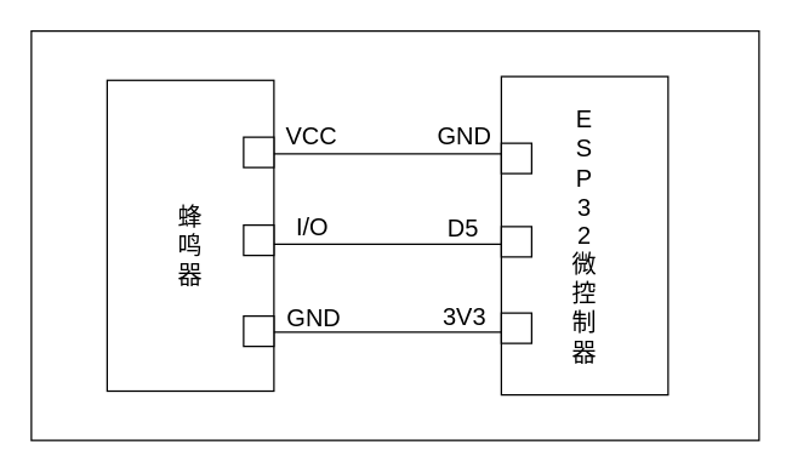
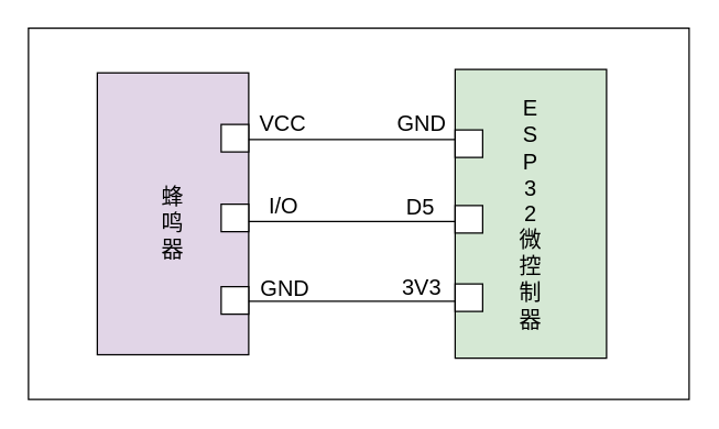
  <mxCell id="0" />
  <mxCell id="1" parent="0" />
  <mxCell id="2" value="" style="rounded=0;whiteSpace=wrap;html=1;" vertex="1" parent="1"><mxGeometry x="20" y="20" width="480" height="270" as="geometry" /></mxCell>
- <mxCell id="3" value="&lt;span style=&quot;font-size: 16px;&quot;&gt;E&lt;/span&gt;&lt;div&gt;&lt;span style=&quot;font-size: 16px;&quot;&gt;S&lt;/span&gt;&lt;/div&gt;&lt;div&gt;&lt;span style=&quot;font-size: 16px;&quot;&gt;P&lt;/span&gt;&lt;/div&gt;&lt;div&gt;&lt;span style=&quot;font-size: 16px;&quot;&gt;3&lt;/span&gt;&lt;/div&gt;&lt;div&gt;&lt;span style=&quot;font-size: 16px;&quot;&gt;2&lt;/span&gt;&lt;/div&gt;&lt;div&gt;&lt;span style=&quot;font-size: 16px;&quot;&gt;微&lt;/span&gt;&lt;/div&gt;&lt;div&gt;&lt;span style=&quot;font-size: 16px;&quot;&gt;控&lt;/span&gt;&lt;/div&gt;&lt;div&gt;&lt;span style=&quot;font-size: 16px;&quot;&gt;制&lt;/span&gt;&lt;/div&gt;&lt;div&gt;&lt;span style=&quot;font-size: 16px;&quot;&gt;器&lt;/span&gt;&lt;/div&gt;" style="rounded=0;whiteSpace=wrap;html=1;" vertex="1" parent="1"><mxGeometry x="330" y="50" width="110" height="210" as="geometry" /></mxCell>
- <mxCell id="4" value="&lt;br&gt;&lt;div&gt;&lt;div&gt;&lt;span style=&quot;font-size: 16px;&quot;&gt;蜂&lt;/span&gt;&lt;/div&gt;&lt;div&gt;&lt;span style=&quot;font-size: 16px;&quot;&gt;鸣&lt;/span&gt;&lt;/div&gt;&lt;div&gt;&lt;span style=&quot;font-size: 16px;&quot;&gt;器&lt;/span&gt;&lt;/div&gt;&lt;/div&gt;" style="rounded=0;whiteSpace=wrap;html=1;" vertex="1" parent="1"><mxGeometry x="70" y="52.5" width="110" height="205" as="geometry" /></mxCell>
+ <mxCell id="3" value="&lt;span style=&quot;font-size: 16px;&quot;&gt;E&lt;/span&gt;&lt;div&gt;&lt;span style=&quot;font-size: 16px;&quot;&gt;S&lt;/span&gt;&lt;/div&gt;&lt;div&gt;&lt;span style=&quot;font-size: 16px;&quot;&gt;P&lt;/span&gt;&lt;/div&gt;&lt;div&gt;&lt;span style=&quot;font-size: 16px;&quot;&gt;3&lt;/span&gt;&lt;/div&gt;&lt;div&gt;&lt;span style=&quot;font-size: 16px;&quot;&gt;2&lt;/span&gt;&lt;/div&gt;&lt;div&gt;&lt;span style=&quot;font-size: 16px;&quot;&gt;微&lt;/span&gt;&lt;/div&gt;&lt;div&gt;&lt;span style=&quot;font-size: 16px;&quot;&gt;控&lt;/span&gt;&lt;/div&gt;&lt;div&gt;&lt;span style=&quot;font-size: 16px;&quot;&gt;制&lt;/span&gt;&lt;/div&gt;&lt;div&gt;&lt;span style=&quot;font-size: 16px;&quot;&gt;器&lt;/span&gt;&lt;/div&gt;" style="rounded=0;whiteSpace=wrap;html=1;fillColor=#d5e8d4;" vertex="1" parent="1"><mxGeometry x="330" y="50" width="110" height="210" as="geometry" /></mxCell>
+ <mxCell id="4" value="&lt;br&gt;&lt;div&gt;&lt;div&gt;&lt;span style=&quot;font-size: 16px;&quot;&gt;蜂&lt;/span&gt;&lt;/div&gt;&lt;div&gt;&lt;span style=&quot;font-size: 16px;&quot;&gt;鸣&lt;/span&gt;&lt;/div&gt;&lt;div&gt;&lt;span style=&quot;font-size: 16px;&quot;&gt;器&lt;/span&gt;&lt;/div&gt;&lt;/div&gt;" style="rounded=0;whiteSpace=wrap;html=1;fillColor=#e1d5e7;" vertex="1" parent="1"><mxGeometry x="70" y="52.5" width="110" height="205" as="geometry" /></mxCell>
  <mxCell id="5" value="" style="rounded=0;whiteSpace=wrap;html=1;" vertex="1" parent="1"><mxGeometry x="160" y="90" width="20" height="20" as="geometry" /></mxCell>
  <mxCell id="6" value="" style="rounded=0;whiteSpace=wrap;html=1;direction=south;" vertex="1" parent="1"><mxGeometry x="160" y="148" width="20" height="20" as="geometry" /></mxCell>
  <mxCell id="7" value="" style="rounded=0;whiteSpace=wrap;html=1;" vertex="1" parent="1"><mxGeometry x="160" y="208" width="20" height="20" as="geometry" /></mxCell>
  <mxCell id="8" value="" style="rounded=0;whiteSpace=wrap;html=1;" vertex="1" parent="1"><mxGeometry x="330" y="94" width="20" height="20" as="geometry" /></mxCell>
  <mxCell id="9" value="" style="rounded=0;whiteSpace=wrap;html=1;" vertex="1" parent="1"><mxGeometry x="330" y="149" width="20" height="20" as="geometry" /></mxCell>
  <mxCell id="10" value="" style="rounded=0;whiteSpace=wrap;html=1;" vertex="1" parent="1"><mxGeometry x="330" y="206" width="20" height="20" as="geometry" /></mxCell>
  <mxCell id="11" value="" style="endArrow=none;html=1;rounded=0;exitX=1;exitY=0.5;exitDx=0;exitDy=0;entryX=0;entryY=0.5;entryDx=0;entryDy=0;" edge="1" parent="1"><mxGeometry width="50" height="50" relative="1" as="geometry"><mxPoint x="180" y="160.5" as="sourcePoint" /><mxPoint x="330" y="160.5" as="targetPoint" /></mxGeometry></mxCell>
  <mxCell id="12" value="" style="endArrow=none;html=1;rounded=0;exitX=1;exitY=0.5;exitDx=0;exitDy=0;entryX=0;entryY=0.5;entryDx=0;entryDy=0;" edge="1" parent="1"><mxGeometry width="50" height="50" relative="1" as="geometry"><mxPoint x="180" y="218.5" as="sourcePoint" /><mxPoint x="330" y="218.5" as="targetPoint" /></mxGeometry></mxCell>
  <mxCell id="13" value="&lt;font style=&quot;font-size: 16px;&quot;&gt;&amp;nbsp; &amp;nbsp;I/O&lt;/font&gt;" style="text;html=1;align=center;verticalAlign=middle;whiteSpace=wrap;rounded=0;" vertex="1" parent="1"><mxGeometry x="169" y="134" width="60" height="30" as="geometry" /></mxCell>
  <mxCell id="14" value="&lt;span style=&quot;font-size: 16px;&quot;&gt;&amp;nbsp; &amp;nbsp;GND&lt;/span&gt;" style="text;html=1;align=center;verticalAlign=middle;whiteSpace=wrap;rounded=0;" vertex="1" parent="1"><mxGeometry x="170" y="194" width="60" height="30" as="geometry" /></mxCell>
  <mxCell id="15" value="&lt;span style=&quot;font-size: 16px;&quot;&gt;D5&lt;/span&gt;" style="text;html=1;align=center;verticalAlign=middle;whiteSpace=wrap;rounded=0;" vertex="1" parent="1"><mxGeometry x="275" y="135" width="60" height="30" as="geometry" /></mxCell>
  <mxCell id="16" value="&lt;span style=&quot;font-size: 16px;&quot;&gt;3V3&lt;/span&gt;" style="text;html=1;align=center;verticalAlign=middle;whiteSpace=wrap;rounded=0;" vertex="1" parent="1"><mxGeometry x="276" y="193" width="60" height="30" as="geometry" /></mxCell>
  <mxCell id="17" value="&lt;span style=&quot;font-size: 16px;&quot;&gt;VCC&lt;/span&gt;" style="text;html=1;align=center;verticalAlign=middle;whiteSpace=wrap;rounded=0;" vertex="1" parent="1"><mxGeometry x="175" y="74" width="60" height="30" as="geometry" /></mxCell>
  <mxCell id="18" value="" style="endArrow=none;html=1;rounded=0;exitX=1;exitY=0.5;exitDx=0;exitDy=0;entryX=0;entryY=0.5;entryDx=0;entryDy=0;" edge="1" parent="1"><mxGeometry width="50" height="50" relative="1" as="geometry"><mxPoint x="180" y="101" as="sourcePoint" /><mxPoint x="330" y="101" as="targetPoint" /></mxGeometry></mxCell>
  <mxCell id="19" value="&lt;span style=&quot;font-size: 16px;&quot;&gt;GND&lt;/span&gt;" style="text;html=1;align=center;verticalAlign=middle;whiteSpace=wrap;rounded=0;" vertex="1" parent="1"><mxGeometry x="276" y="74" width="60" height="30" as="geometry" /></mxCell>
